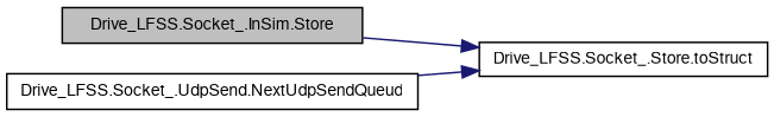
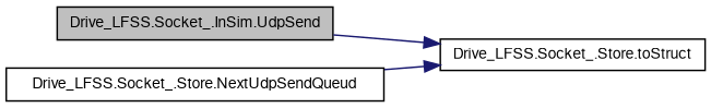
  digraph {
    rankdir=LR
    node [color=black fontname=FreeSans fontsize=10 shape=record]
    edge [color=midnightblue fontname=FreeSans fontsize=10 labelfontname=FreeSans labelfontsize=10 style=solid]
-   n1 [fillcolor=grey75 fontcolor=black height=0.2 label="Drive_LFSS.Socket_.InSim.Store" style=filled width=0.4]
+   n1 [fillcolor=grey75 fontcolor=black height=0.2 label="Drive_LFSS.Socket_.InSim.UdpSend" style=filled width=0.4]
    n2 [height=0.2 label="Drive_LFSS.Socket_.Store.toStruct" width=0.4]
-   n3 [height=0.2 label="Drive_LFSS.Socket_.UdpSend.NextUdpSendQueud" width=0.4]
+   n3 [height=0.2 label="Drive_LFSS.Socket_.Store.NextUdpSendQueud" width=0.4]
    n1 -> n2
    n3 -> n2
  }
